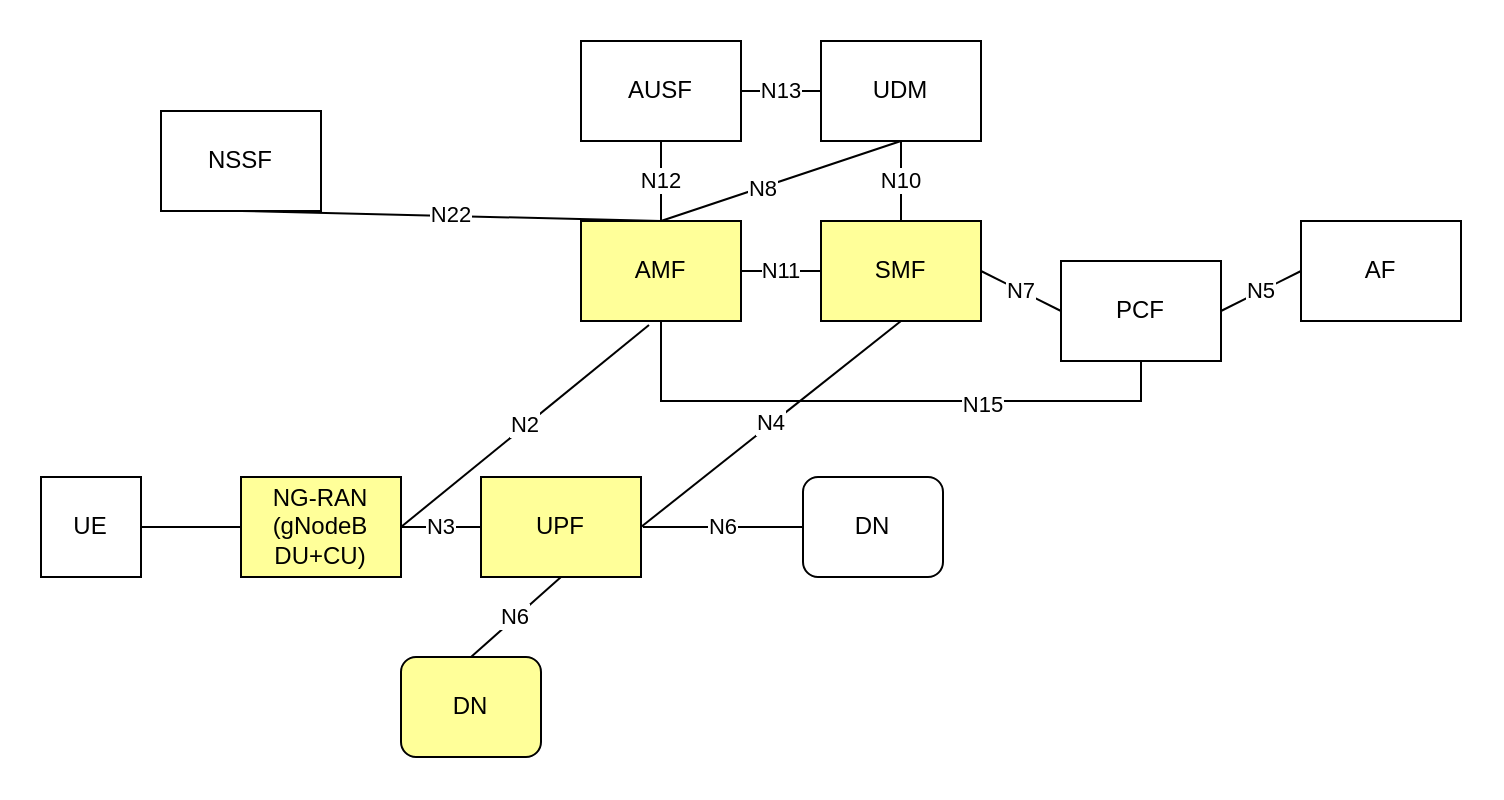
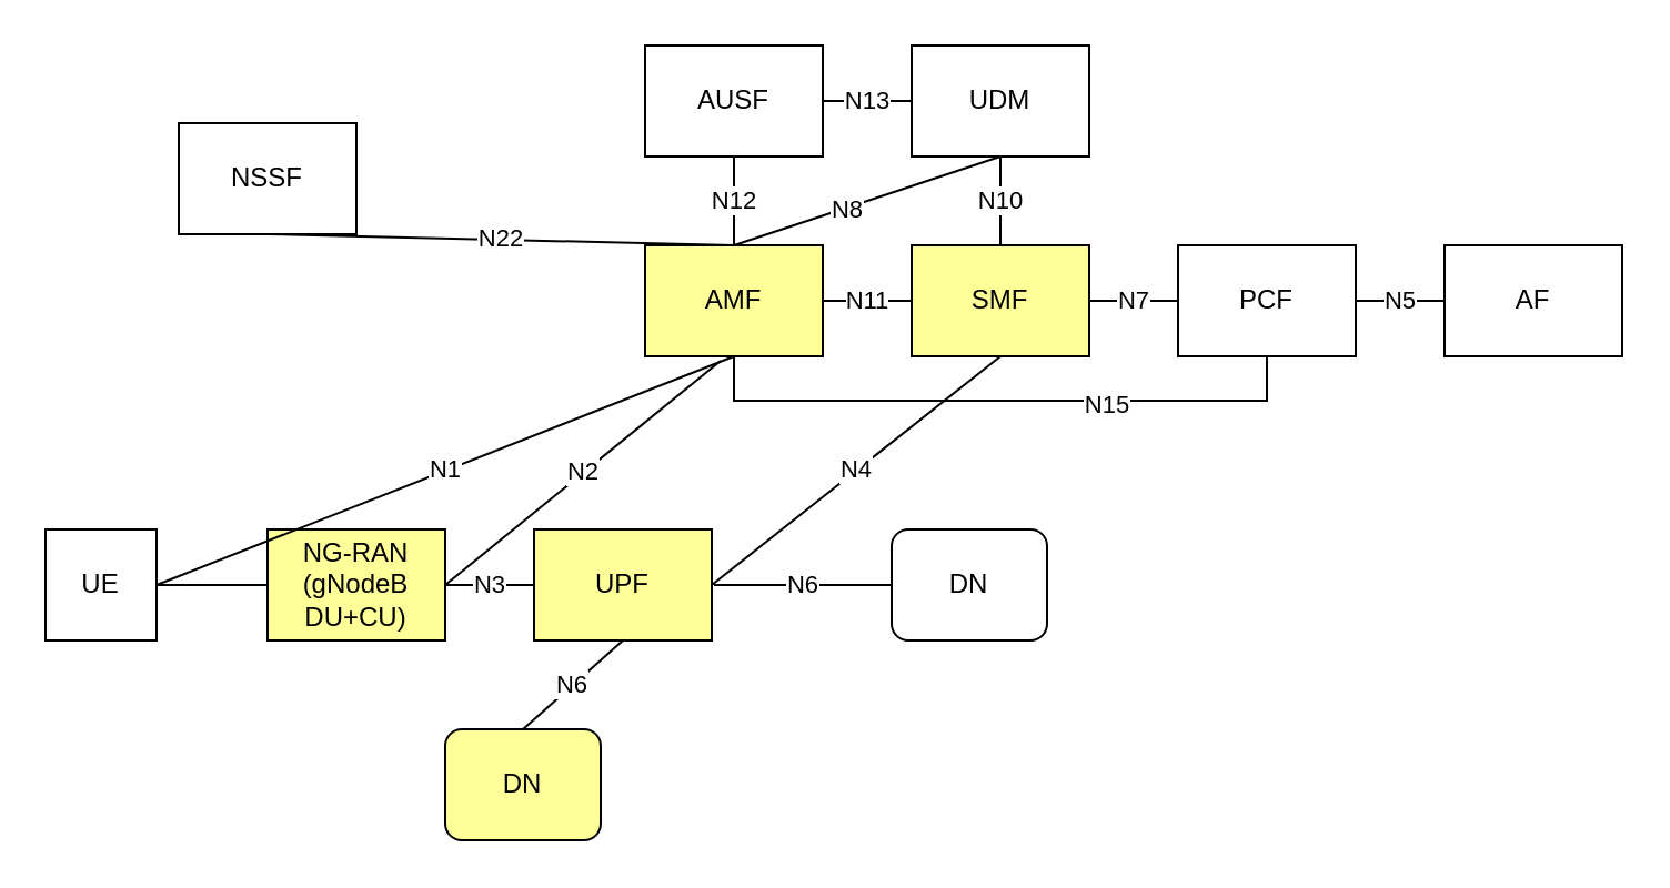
  <mxCell id="0" />
  <mxCell id="1" parent="0" />
  <mxCell id="2" value="NSSF" style="rounded=0;whiteSpace=wrap;html=1;" vertex="1" parent="1"><mxGeometry x="80" y="55" width="80" height="50" as="geometry" /></mxCell>
  <mxCell id="3" value="AUSF" style="rounded=0;whiteSpace=wrap;html=1;" vertex="1" parent="1"><mxGeometry x="290" y="20" width="80" height="50" as="geometry" /></mxCell>
  <mxCell id="4" value="UDM" style="rounded=0;whiteSpace=wrap;html=1;" vertex="1" parent="1"><mxGeometry x="410" y="20" width="80" height="50" as="geometry" /></mxCell>
  <mxCell id="5" style="edgeStyle=orthogonalEdgeStyle;rounded=0;orthogonalLoop=1;jettySize=auto;html=1;exitX=0.5;exitY=1;exitDx=0;exitDy=0;entryX=0.5;entryY=1;entryDx=0;entryDy=0;endArrow=none;endFill=0;" edge="1" parent="1" source="7" target="9"><mxGeometry relative="1" as="geometry" /></mxCell>
  <mxCell id="6" value="N15" style="edgeLabel;html=1;align=center;verticalAlign=middle;resizable=0;points=[];" vertex="1" connectable="0" parent="5"><mxGeometry x="0.336" y="-1" relative="1" as="geometry"><mxPoint as="offset" /></mxGeometry></mxCell>
  <mxCell id="7" value="AMF" style="rounded=0;whiteSpace=wrap;html=1;fillColor=#FFFF99;" vertex="1" parent="1"><mxGeometry x="290" y="110" width="80" height="50" as="geometry" /></mxCell>
  <mxCell id="8" value="SMF" style="rounded=0;whiteSpace=wrap;html=1;fillColor=#FFFF99;" vertex="1" parent="1"><mxGeometry x="410" y="110" width="80" height="50" as="geometry" /></mxCell>
- <mxCell id="9" value="PCF" style="rounded=0;whiteSpace=wrap;html=1;" vertex="1" parent="1"><mxGeometry x="530" y="130" width="80" height="50" as="geometry" /></mxCell>
+ <mxCell id="9" value="PCF" style="rounded=0;whiteSpace=wrap;html=1;" vertex="1" parent="1"><mxGeometry x="530" y="110" width="80" height="50" as="geometry" /></mxCell>
  <mxCell id="10" value="AF" style="rounded=0;whiteSpace=wrap;html=1;" vertex="1" parent="1"><mxGeometry x="650" y="110" width="80" height="50" as="geometry" /></mxCell>
  <mxCell id="11" value="UPF" style="rounded=0;whiteSpace=wrap;html=1;fillColor=#FFFF99;" vertex="1" parent="1"><mxGeometry x="240" y="238" width="80" height="50" as="geometry" /></mxCell>
  <mxCell id="12" value="NG-RAN&lt;br&gt;(gNodeB DU+CU)" style="rounded=0;whiteSpace=wrap;html=1;fillColor=#FFFF99;" vertex="1" parent="1"><mxGeometry x="120" y="238" width="80" height="50" as="geometry" /></mxCell>
  <mxCell id="13" value="UE" style="rounded=0;whiteSpace=wrap;html=1;" vertex="1" parent="1"><mxGeometry x="20" y="238" width="50" height="50" as="geometry" /></mxCell>
  <mxCell id="14" value="DN" style="rounded=1;whiteSpace=wrap;html=1;fillColor=#FFFF99;" vertex="1" parent="1"><mxGeometry x="200" y="328" width="70" height="50" as="geometry" /></mxCell>
  <mxCell id="15" value="DN" style="rounded=1;whiteSpace=wrap;html=1;" vertex="1" parent="1"><mxGeometry x="401" y="238" width="70" height="50" as="geometry" /></mxCell>
  <mxCell id="16" value="" style="endArrow=none;html=1;entryX=0;entryY=0.5;entryDx=0;entryDy=0;exitX=1;exitY=0.5;exitDx=0;exitDy=0;" edge="1" parent="1" source="13" target="12"><mxGeometry width="50" height="50" relative="1" as="geometry"><mxPoint x="50" y="398" as="sourcePoint" /><mxPoint x="100" y="348" as="targetPoint" /></mxGeometry></mxCell>
  <mxCell id="17" value="N3" style="endArrow=none;html=1;entryX=0;entryY=0.5;entryDx=0;entryDy=0;exitX=1;exitY=0.5;exitDx=0;exitDy=0;" edge="1" parent="1" source="12" target="11"><mxGeometry width="50" height="50" relative="1" as="geometry"><mxPoint x="90" y="273" as="sourcePoint" /><mxPoint x="130" y="273" as="targetPoint" /></mxGeometry></mxCell>
+ <mxCell id="18" value="N1" style="endArrow=none;html=1;entryX=0.5;entryY=1;entryDx=0;entryDy=0;exitX=1;exitY=0.5;exitDx=0;exitDy=0;" edge="1" parent="1" source="13" target="7"><mxGeometry width="50" height="50" relative="1" as="geometry"><mxPoint x="80" y="240" as="sourcePoint" /><mxPoint x="280" y="130" as="targetPoint" /></mxGeometry></mxCell>
  <mxCell id="19" value="N6" style="endArrow=none;html=1;exitX=0.5;exitY=0;exitDx=0;exitDy=0;" edge="1" parent="1" source="14"><mxGeometry width="50" height="50" relative="1" as="geometry"><mxPoint x="230" y="293" as="sourcePoint" /><mxPoint x="280" y="288" as="targetPoint" /></mxGeometry></mxCell>
  <mxCell id="20" value="N4" style="endArrow=none;html=1;entryX=0.5;entryY=1;entryDx=0;entryDy=0;exitX=1;exitY=0.5;exitDx=0;exitDy=0;" edge="1" parent="1" source="11" target="8"><mxGeometry width="50" height="50" relative="1" as="geometry"><mxPoint x="450" y="310" as="sourcePoint" /><mxPoint x="490" y="310" as="targetPoint" /></mxGeometry></mxCell>
  <mxCell id="21" value="N6" style="endArrow=none;html=1;entryX=0;entryY=0.5;entryDx=0;entryDy=0;exitX=1;exitY=0.5;exitDx=0;exitDy=0;" edge="1" parent="1" target="15"><mxGeometry width="50" height="50" relative="1" as="geometry"><mxPoint x="321" y="263" as="sourcePoint" /><mxPoint x="161" y="313" as="targetPoint" /></mxGeometry></mxCell>
  <mxCell id="22" value="N2" style="endArrow=none;html=1;entryX=0.425;entryY=1.04;entryDx=0;entryDy=0;exitX=1;exitY=0.5;exitDx=0;exitDy=0;entryPerimeter=0;" edge="1" parent="1" source="12" target="7"><mxGeometry width="50" height="50" relative="1" as="geometry"><mxPoint x="470" y="330" as="sourcePoint" /><mxPoint x="510" y="330" as="targetPoint" /></mxGeometry></mxCell>
  <mxCell id="23" value="N5" style="endArrow=none;html=1;entryX=0;entryY=0.5;entryDx=0;entryDy=0;exitX=1;exitY=0.5;exitDx=0;exitDy=0;" edge="1" parent="1" source="9" target="10"><mxGeometry width="50" height="50" relative="1" as="geometry"><mxPoint x="420" y="360" as="sourcePoint" /><mxPoint x="500" y="360" as="targetPoint" /></mxGeometry></mxCell>
  <mxCell id="24" value="N13" style="endArrow=none;html=1;entryX=0;entryY=0.5;entryDx=0;entryDy=0;exitX=1;exitY=0.5;exitDx=0;exitDy=0;" edge="1" parent="1" source="3" target="4"><mxGeometry width="50" height="50" relative="1" as="geometry"><mxPoint x="470" y="283" as="sourcePoint" /><mxPoint x="550" y="283" as="targetPoint" /></mxGeometry></mxCell>
  <mxCell id="25" value="N11" style="endArrow=none;html=1;entryX=0;entryY=0.5;entryDx=0;entryDy=0;exitX=1;exitY=0.5;exitDx=0;exitDy=0;" edge="1" parent="1" source="7" target="8"><mxGeometry width="50" height="50" relative="1" as="geometry"><mxPoint x="480" y="293" as="sourcePoint" /><mxPoint x="560" y="293" as="targetPoint" /></mxGeometry></mxCell>
  <mxCell id="26" value="N7" style="endArrow=none;html=1;entryX=0;entryY=0.5;entryDx=0;entryDy=0;exitX=1;exitY=0.5;exitDx=0;exitDy=0;" edge="1" parent="1" source="8" target="9"><mxGeometry width="50" height="50" relative="1" as="geometry"><mxPoint x="490" y="303" as="sourcePoint" /><mxPoint x="570" y="303" as="targetPoint" /></mxGeometry></mxCell>
  <mxCell id="27" value="N12" style="endArrow=none;html=1;entryX=0.5;entryY=0;entryDx=0;entryDy=0;exitX=0.5;exitY=1;exitDx=0;exitDy=0;" edge="1" parent="1" source="3" target="7"><mxGeometry width="50" height="50" relative="1" as="geometry"><mxPoint x="430" y="370" as="sourcePoint" /><mxPoint x="510" y="370" as="targetPoint" /></mxGeometry></mxCell>
  <mxCell id="28" value="N10" style="endArrow=none;html=1;exitX=0.5;exitY=1;exitDx=0;exitDy=0;entryX=0.5;entryY=0;entryDx=0;entryDy=0;" edge="1" parent="1" source="4" target="8"><mxGeometry width="50" height="50" relative="1" as="geometry"><mxPoint x="440" y="380" as="sourcePoint" /><mxPoint x="450" y="100" as="targetPoint" /></mxGeometry></mxCell>
  <mxCell id="29" value="" style="endArrow=none;html=1;entryX=0.5;entryY=1;entryDx=0;entryDy=0;exitX=0.5;exitY=0;exitDx=0;exitDy=0;" edge="1" parent="1" source="7" target="4"><mxGeometry width="50" height="50" relative="1" as="geometry"><mxPoint x="440" y="380" as="sourcePoint" /><mxPoint x="520" y="380" as="targetPoint" /></mxGeometry></mxCell>
  <mxCell id="30" value="N8" style="edgeLabel;html=1;align=center;verticalAlign=middle;resizable=0;points=[];" vertex="1" connectable="0" parent="29"><mxGeometry x="-0.165" relative="1" as="geometry"><mxPoint as="offset" /></mxGeometry></mxCell>
  <mxCell id="31" value="N22" style="endArrow=none;html=1;entryX=0.5;entryY=0;entryDx=0;entryDy=0;exitX=0.5;exitY=1;exitDx=0;exitDy=0;" edge="1" parent="1" source="2" target="7"><mxGeometry width="50" height="50" relative="1" as="geometry"><mxPoint x="450" y="390" as="sourcePoint" /><mxPoint x="530" y="390" as="targetPoint" /></mxGeometry></mxCell>
